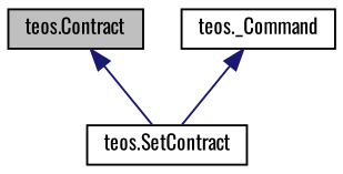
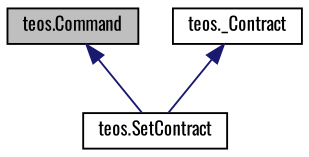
  digraph {
    fontname=Oswald
    node [color=black fillcolor=white fontname=Oswald fontsize=10 shape=record style=filled]
    edge [color=midnightblue dir=back fontname=Oswald fontsize=10 labelfontname=Helvetica labelfontsize=10 style=solid]
-   n1 [fillcolor=grey75 fontcolor=black height=0.2 label="teos.Contract" width=0.4]
+   n1 [fillcolor=grey75 fontcolor=black height=0.2 label="teos.Command" width=0.4]
    n2 [height=0.2 label="teos.SetContract" width=0.4]
-   n3 [height=0.2 label="teos._Command" width=0.4]
+   n3 [height=0.2 label="teos._Contract" width=0.4]
    n1 -> n2
    n3 -> n2
  }
